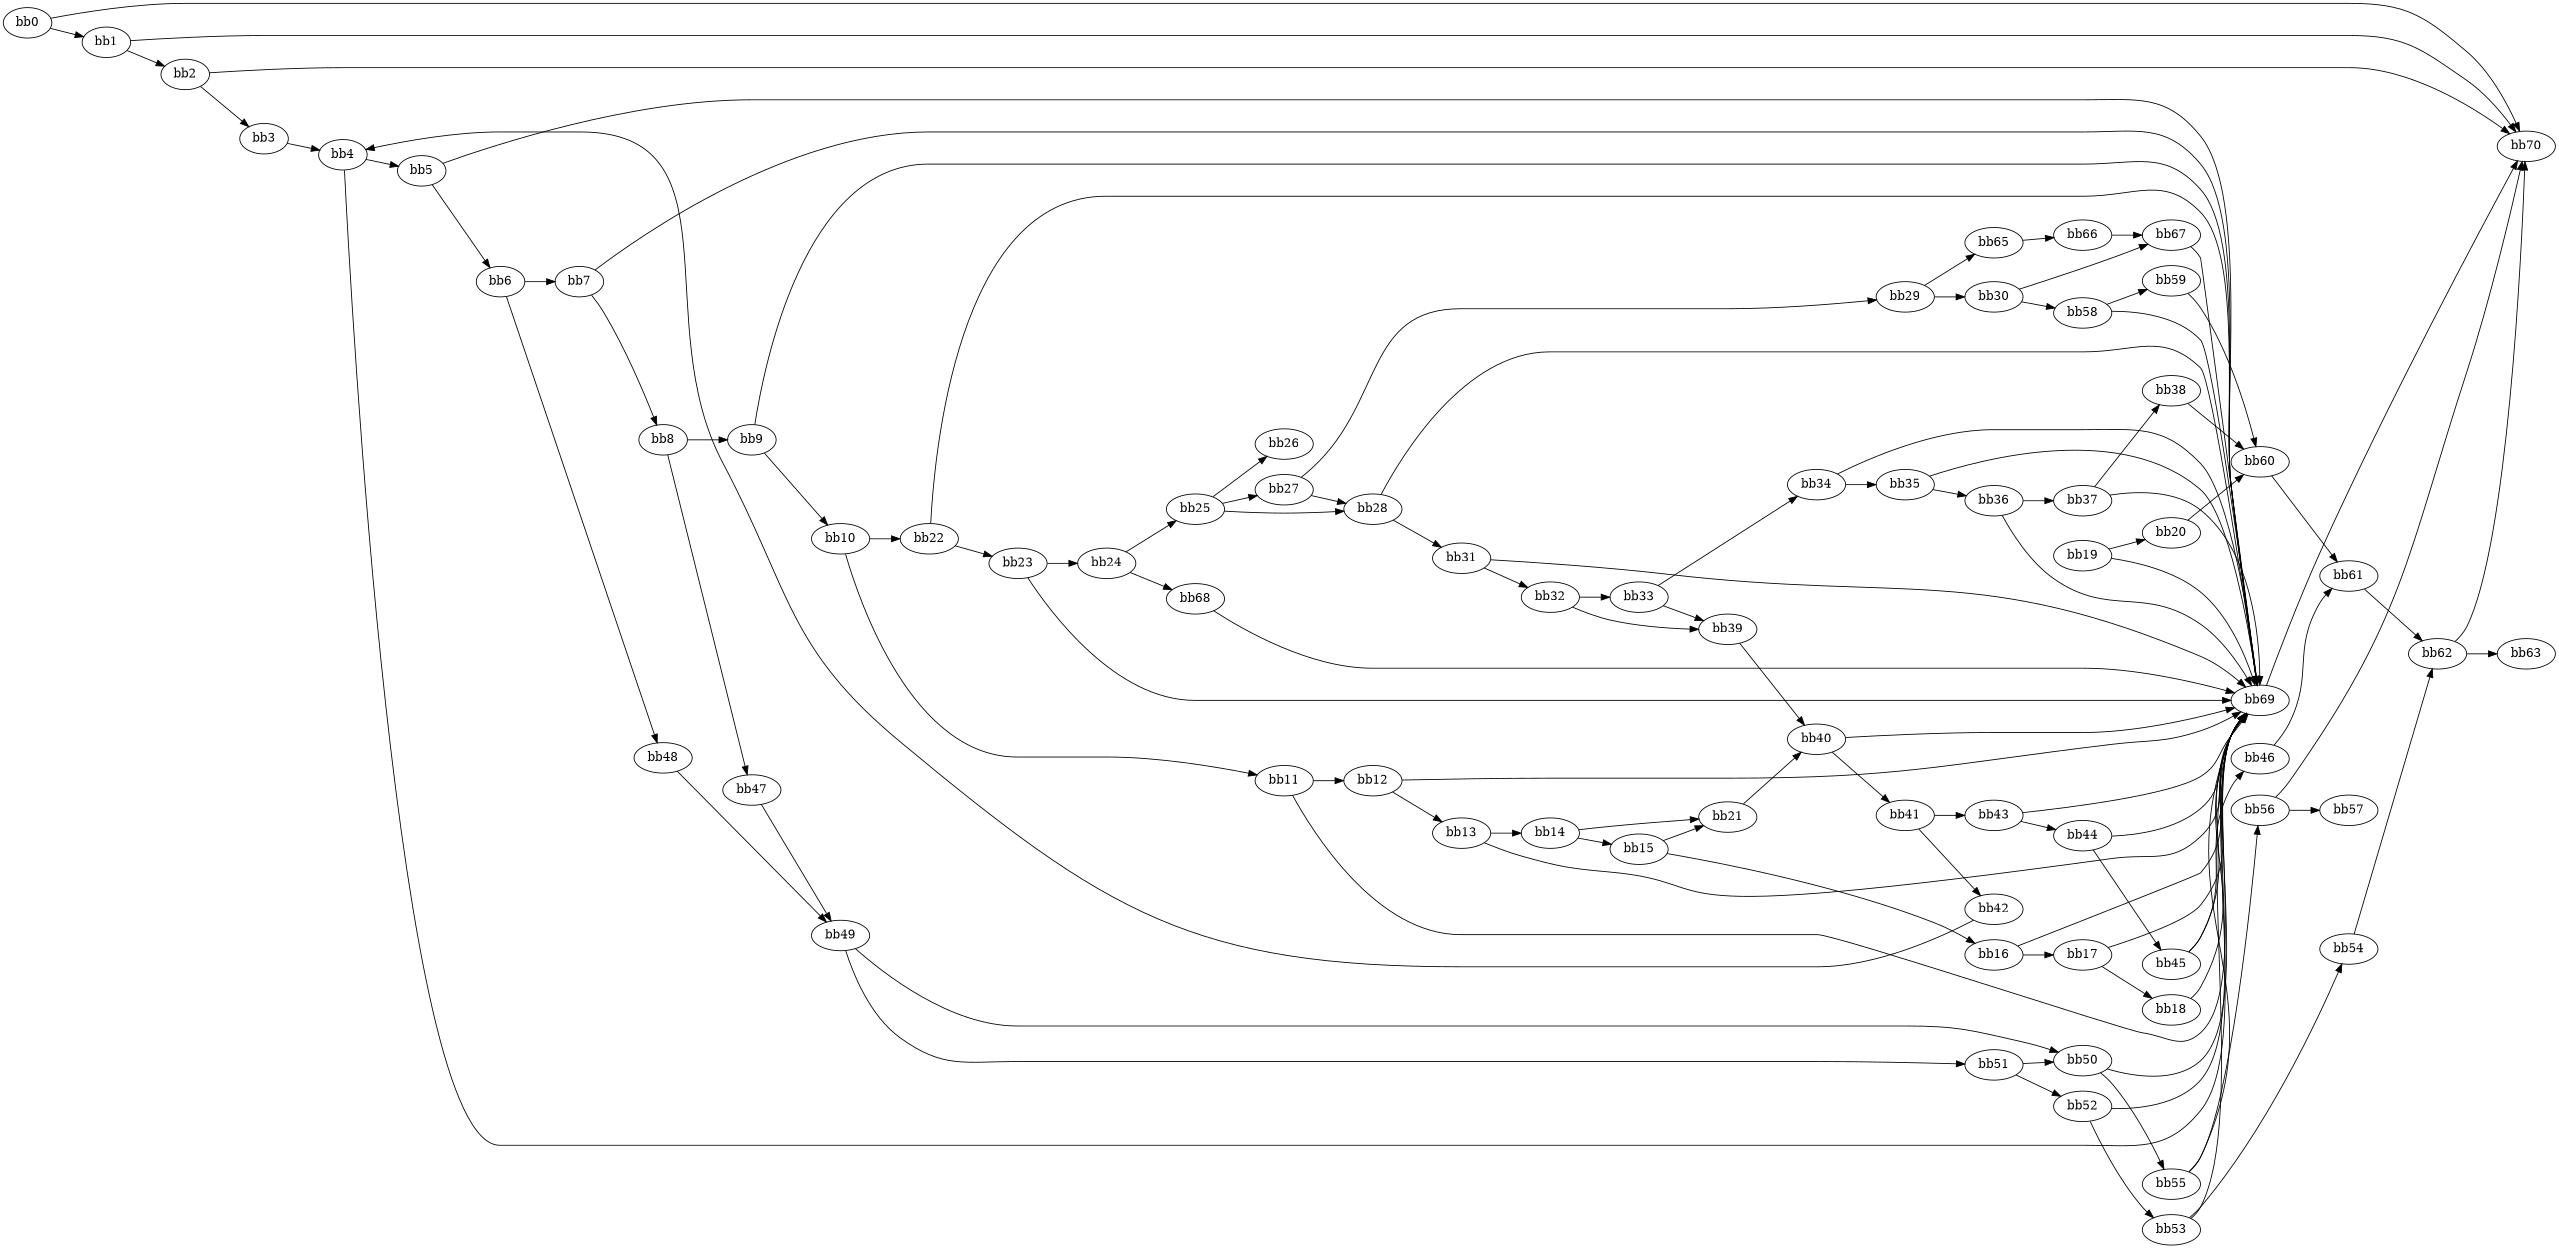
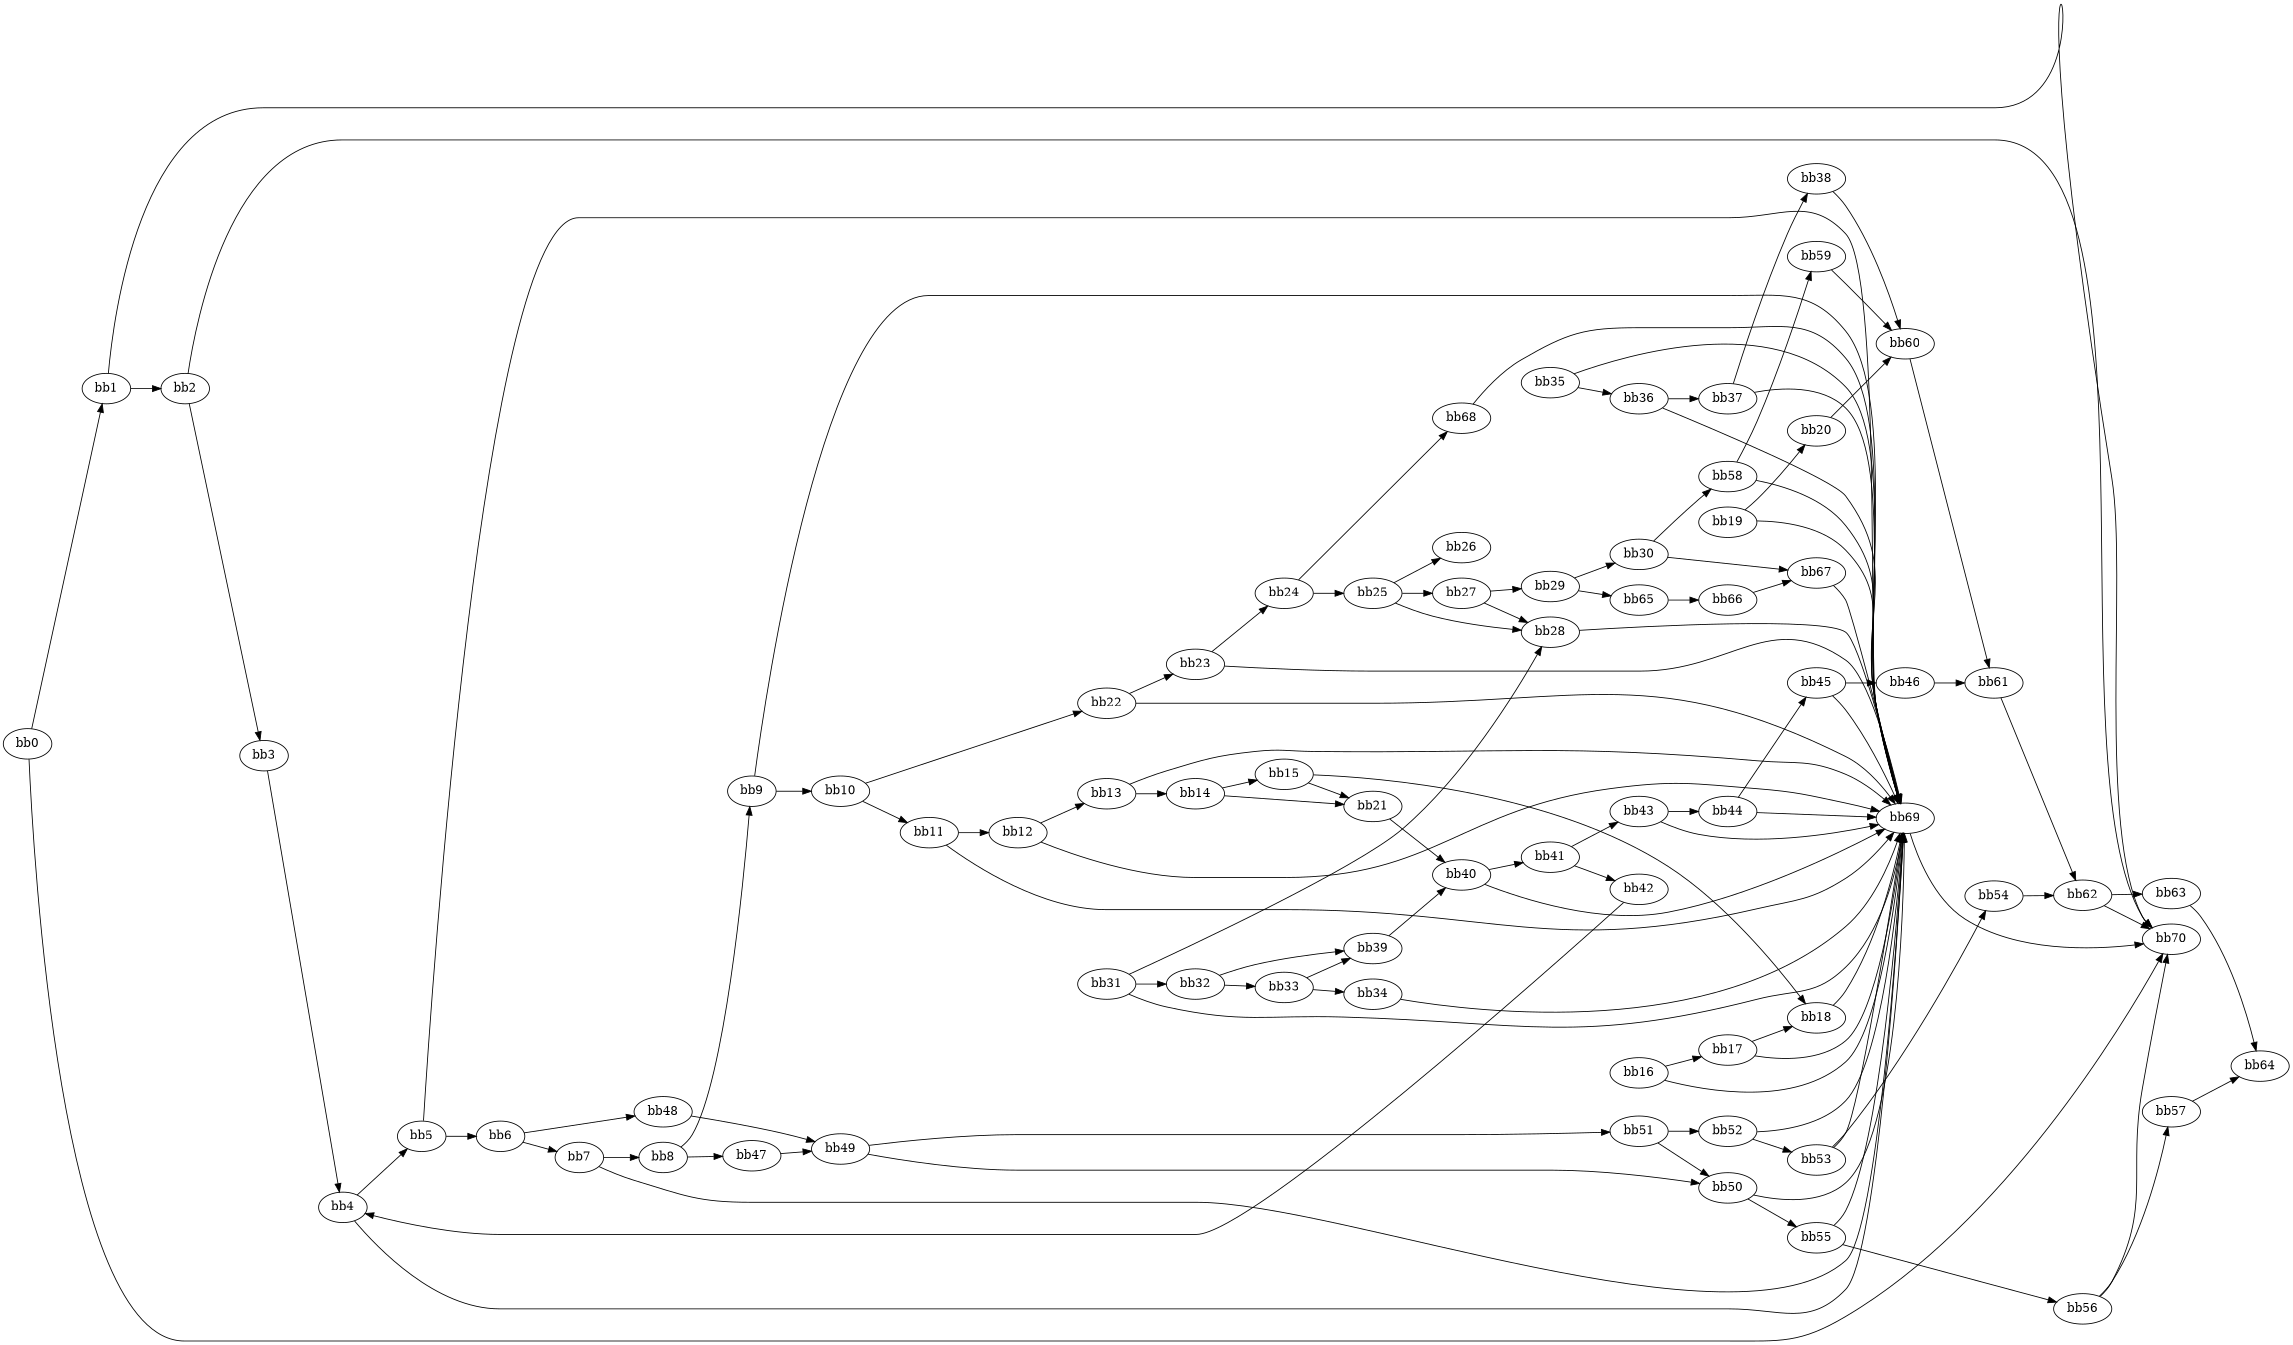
  digraph {
    rankdir=LR
    n1 [label="bb0\l"]
    n2 [label="bb1\l"]
    n3 [label="bb70\l"]
    n4 [label="bb2\l"]
    n5 [label="bb3\l"]
    n6 [label="bb4\l"]
    n7 [label="bb5\l"]
    n8 [label="bb69\l"]
    n9 [label="bb6\l"]
    n10 [label="bb7\l"]
    n11 [label="bb48\l"]
    n12 [label="bb8\l"]
    n13 [label="bb49\l"]
    n14 [label="bb9\l"]
    n15 [label="bb47\l"]
    n16 [label="bb10\l"]
    n17 [label="bb11\l"]
    n18 [label="bb22\l"]
    n19 [label="bb12\l"]
    n20 [label="bb23\l"]
    n21 [label="bb13\l"]
    n22 [label="bb14\l"]
    n23 [label="bb15\l"]
    n24 [label="bb21\l"]
    n25 [label="bb16\l"]
    n26 [label="bb40\l"]
    n27 [label="bb17\l"]
    n28 [label="bb18\l"]
    n29 [label="bb19\l"]
    n30 [label="bb20\l"]
    n31 [label="bb60\l"]
    n32 [label="bb61\l"]
    n33 [label="bb41\l"]
    n34 [label="bb24\l"]
    n35 [label="bb25\l"]
    n36 [label="bb68\l"]
    n37 [label="bb26\l"]
    n38 [label="bb27\l"]
    n39 [label="bb28\l"]
    n40 [label="bb29\l"]
    n41 [label="bb31\l"]
    n42 [label="bb30\l"]
    n43 [label="bb65\l"]
    n44 [label="bb32\l"]
    n45 [label="bb58\l"]
    n46 [label="bb67\l"]
    n47 [label="bb66\l"]
    n48 [label="bb59\l"]
    n49 [label="bb33\l"]
    n50 [label="bb39\l"]
    n51 [label="bb34\l"]
    n52 [label="bb35\l"]
    n53 [label="bb36\l"]
    n54 [label="bb37\l"]
    n55 [label="bb38\l"]
    n56 [label="bb42\l"]
    n57 [label="bb43\l"]
    n58 [label="bb44\l"]
    n59 [label="bb45\l"]
    n60 [label="bb46\l"]
    n61 [label="bb62\l"]
    n62 [label="bb50\l"]
    n63 [label="bb51\l"]
    n64 [label="bb55\l"]
    n65 [label="bb52\l"]
    n66 [label="bb56\l"]
    n67 [label="bb53\l"]
    n68 [label="bb54\l"]
    n69 [label="bb63\l"]
    n70 [label="bb57\l"]
+   n71 [label="bb64\l"]
    n1 -> n2
    n1 -> n3
    n2 -> n3
    n2 -> n4
    n4 -> n3
    n4 -> n5
    n5 -> n6
    n6 -> n7
    n6 -> n8
    n7 -> n8
    n7 -> n9
    n8 -> n3
    n9 -> n10
    n9 -> n11
    n10 -> n8
    n10 -> n12
    n11 -> n13
    n12 -> n14
    n12 -> n15
    n13 -> n62
    n13 -> n63
    n14 -> n8
    n14 -> n16
    n15 -> n13
    n16 -> n17
    n16 -> n18
    n17 -> n8
    n17 -> n19
    n18 -> n8
    n18 -> n20
    n19 -> n8
    n19 -> n21
    n20 -> n8
    n20 -> n34
    n21 -> n8
    n21 -> n22
    n22 -> n23
    n22 -> n24
    n23 -> n24
-   n23 -> n25
+   n23 -> n28
    n24 -> n26
    n25 -> n8
    n25 -> n27
    n26 -> n8
    n26 -> n33
    n27 -> n8
    n27 -> n28
    n28 -> n8
    n29 -> n8
    n29 -> n30
    n30 -> n31
    n31 -> n32
    n32 -> n61
    n33 -> n56
    n33 -> n57
    n34 -> n35
    n34 -> n36
    n35 -> n37
    n35 -> n38
    n35 -> n39
    n36 -> n8
    n38 -> n39
    n38 -> n40
    n39 -> n8
-   n39 -> n41
+   n41 -> n39
    n40 -> n42
    n40 -> n43
    n41 -> n8
    n41 -> n44
    n42 -> n45
    n42 -> n46
    n43 -> n47
    n44 -> n49
    n44 -> n50
    n45 -> n8
    n45 -> n48
    n46 -> n8
    n47 -> n46
    n48 -> n31
    n49 -> n50
    n49 -> n51
    n50 -> n26
    n51 -> n8
-   n51 -> n52
    n52 -> n8
    n52 -> n53
    n53 -> n8
    n53 -> n54
    n54 -> n8
    n54 -> n55
    n55 -> n31
    n56 -> n6
    n57 -> n8
    n57 -> n58
    n58 -> n8
    n58 -> n59
    n59 -> n8
    n59 -> n60
    n60 -> n32
    n61 -> n3
    n61 -> n69
    n62 -> n8
    n62 -> n64
    n63 -> n62
    n63 -> n65
    n64 -> n8
    n64 -> n66
    n65 -> n8
    n65 -> n67
    n66 -> n3
    n66 -> n70
    n67 -> n8
    n67 -> n68
    n68 -> n61
+   n69 -> n71
+   n70 -> n71
  }
